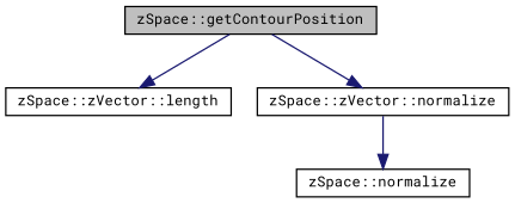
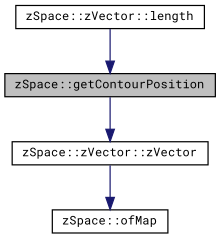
  digraph {
    fontname="Roboto Mono"
    rankdir=TB
    node [color=black fillcolor=white fontname="Roboto Mono" fontsize=10 shape=record style=filled]
    edge [color=midnightblue fontname="Roboto Mono" fontsize=10 labelfontname=Helvetica labelfontsize=10 style=solid]
    n1 [fillcolor=grey75 fontcolor=black height=0.2 label="zSpace::getContourPosition" width=0.4]
    n2 [height=0.2 label="zSpace::zVector::length" width=0.4]
-   n3 [height=0.2 label="zSpace::zVector::normalize" width=0.4]
-   n4 [height=0.2 label="zSpace::normalize" width=0.4]
-   n1 -> n2
+   n3 [height=0.2 label="zSpace::zVector::zVector" width=0.4]
+   n4 [height=0.2 label="zSpace::ofMap" width=0.4]
+   n2 -> n1
    n1 -> n3
    n3 -> n4
  }
